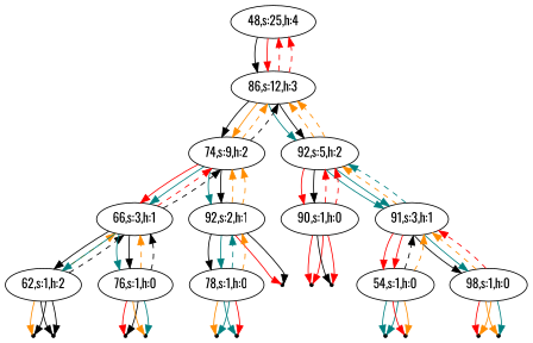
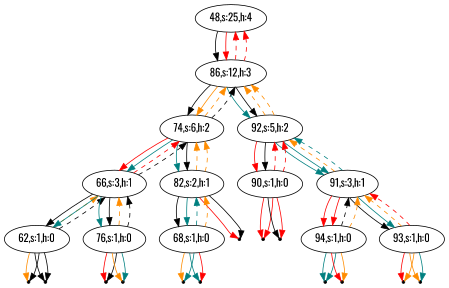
  digraph {
    fontname=Oswald
    node [fontname=Oswald]
    edge [color=black fontname=Oswald]
    n1 [label="48,s:25,h:4"]
    n2 [label="86,s:12,h:3"]
-   n3 [label="74,s:9,h:2"]
+   n3 [label="74,s:6,h:2"]
    n4 [label="92,s:5,h:2"]
    nulll62 [shape=point]
-   n6 [label="62,s:1,h:2"]
+   n6 [label="62,s:1,h:0"]
    n7 [label="66,s:3,h:1"]
    nullr62 [shape=point]
    n9 [label="76,s:1,h:0"]
-   n10 [label="92,s:2,h:1"]
+   n10 [label="82,s:2,h:1"]
    nulll70 [shape=point]
    nullr70 [shape=point]
-   n13 [label="78,s:1,h:0"]
+   n13 [label="68,s:1,h:0"]
    nullr82 [shape=point]
    n15 [label="90,s:1,h:0"]
    n16 [label="91,s:3,h:1"]
    nulll78 [shape=point]
    nullr78 [shape=point]
    nulll90 [shape=point]
    nullr90 [shape=point]
-   n21 [label="54,s:1,h:0"]
-   n22 [label="98,s:1,h:0"]
+   n21 [label="94,s:1,h:0"]
+   n22 [label="93,s:1,h:0"]
    nulll94 [shape=point]
    nullr94 [shape=point]
    nulll98 [shape=point]
    nullr98 [shape=point]
    subgraph sub_1 {
      rank=same
      n1
    }
    n1 -> n2
    n1 -> n2 [color=red]
    n2 -> n1 [color=red style=dashed]
    n2 -> n1 [color=red style=dashed]
    n2 -> n3
    n2 -> n3 [color=darkorange]
    n2 -> n4 [color=teal]
    n2 -> n4
    n3 -> n2 [color=darkorange style=dashed]
    n3 -> n2 [style=dashed]
    n3 -> n7 [color=red]
    n3 -> n7 [color=teal]
    n3 -> n10 [color=teal]
    n3 -> n10
    n4 -> n2 [color=darkorange style=dashed]
    n4 -> n2 [color=darkorange style=dashed]
    n4 -> n15 [color=red]
    n4 -> n15
    n4 -> n16 [color=teal]
    n4 -> n16 [color=teal]
    n6 -> nulll62 [color=darkorange]
    n6 -> nulll62
    n6 -> n7 [color=darkorange style=dashed]
    n6 -> n7 [style=dashed]
    n6 -> nullr62
    n6 -> nullr62
    n7 -> n3 [color=red style=dashed]
    n7 -> n3 [style=dashed]
    n7 -> n6 [color=teal]
    n7 -> n6
    n7 -> n9 [color=teal]
    n7 -> n9
    n9 -> n7 [color=darkorange style=dashed]
    n9 -> n7 [style=dashed]
    n9 -> nulll70 [color=red]
    n9 -> nulll70
    n9 -> nullr70 [color=darkorange]
    n9 -> nullr70 [color=teal]
    n10 -> n3 [color=darkorange style=dashed]
    n10 -> n3 [color=darkorange style=dashed]
    n10 -> n13
    n10 -> n13 [color=teal]
    n10 -> nullr82 [color=red]
    n10 -> nullr82
    n13 -> n10 [color=teal style=dashed]
    n13 -> n10 [color=darkorange style=dashed]
    n13 -> nulll78 [color=darkorange]
    n13 -> nulll78 [color=teal]
    n13 -> nullr78 [color=teal]
    n13 -> nullr78 [color=red]
    n15 -> n4 [color=red style=dashed]
    n15 -> n4 [color=red style=dashed]
    n15 -> nulll90 [color=red]
    n15 -> nulll90 [color=red]
    n15 -> nullr90
    n15 -> nullr90 [color=red]
    n16 -> n4 [color=darkorange style=dashed]
    n16 -> n4 [color=teal style=dashed]
    n16 -> n21 [color=red]
    n16 -> n21 [color=red]
    n16 -> n22
    n16 -> n22 [color=teal]
    n21 -> n16 [style=dashed]
    n21 -> n16 [color=darkorange style=dashed]
    n21 -> nulll94 [color=teal]
    n21 -> nulll94 [color=teal]
    n21 -> nullr94 [color=red]
    n21 -> nullr94 [color=darkorange]
    n22 -> n16 [color=darkorange style=dashed]
    n22 -> n16 [color=red style=dashed]
    n22 -> nulll98 [color=red]
    n22 -> nulll98 [color=darkorange]
    n22 -> nullr98 [color=darkorange]
    n22 -> nullr98 [color=teal]
  }
